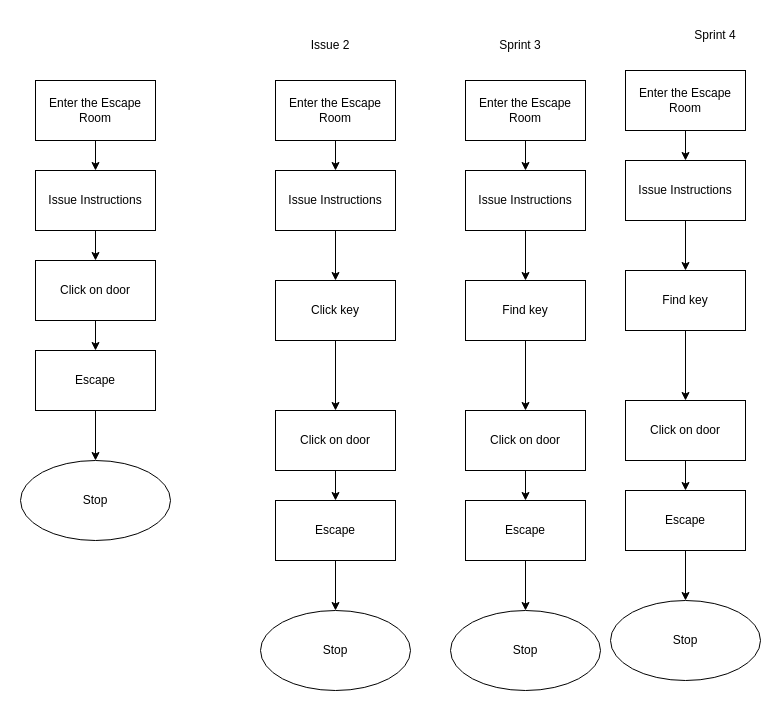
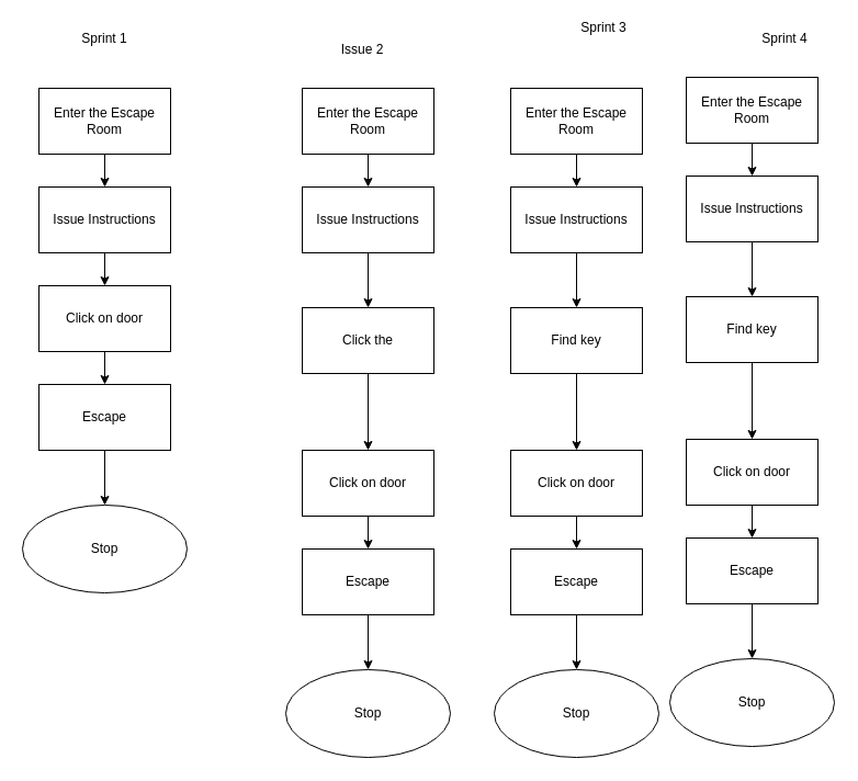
  <mxCell id="0" />
  <mxCell id="1" parent="0" />
  <mxCell id="2" value="" style="edgeStyle=none;html=1;entryX=0.5;entryY=0;entryDx=0;entryDy=0;" edge="1" parent="1" source="3" target="10"><mxGeometry relative="1" as="geometry" /></mxCell>
  <mxCell id="3" value="Enter the Escape Room" style="rounded=0;whiteSpace=wrap;html=1;" vertex="1" parent="1"><mxGeometry x="275" y="80" width="120" height="60" as="geometry" /></mxCell>
  <mxCell id="4" value="" style="edgeStyle=none;html=1;" edge="1" parent="1" source="5" target="7"><mxGeometry relative="1" as="geometry" /></mxCell>
  <mxCell id="5" value="Click on door" style="rounded=0;whiteSpace=wrap;html=1;" vertex="1" parent="1"><mxGeometry x="275" y="410" width="120" height="60" as="geometry" /></mxCell>
  <mxCell id="6" value="" style="edgeStyle=none;html=1;" edge="1" parent="1" source="7" target="8"><mxGeometry relative="1" as="geometry" /></mxCell>
  <mxCell id="7" value="Escape" style="rounded=0;whiteSpace=wrap;html=1;" vertex="1" parent="1"><mxGeometry x="275" y="500" width="120" height="60" as="geometry" /></mxCell>
  <mxCell id="8" value="Stop" style="ellipse;whiteSpace=wrap;html=1;rounded=0;" vertex="1" parent="1"><mxGeometry x="260" y="610" width="150" height="80" as="geometry" /></mxCell>
  <mxCell id="9" value="" style="edgeStyle=none;html=1;" edge="1" parent="1" source="10"><mxGeometry relative="1" as="geometry"><mxPoint x="335" y="280" as="targetPoint" /></mxGeometry></mxCell>
  <mxCell id="10" value="Issue Instructions" style="rounded=0;whiteSpace=wrap;html=1;" vertex="1" parent="1"><mxGeometry x="275" y="170" width="120" height="60" as="geometry" /></mxCell>
  <mxCell id="11" value="Issue 2" style="text;strokeColor=none;align=center;fillColor=none;html=1;verticalAlign=middle;whiteSpace=wrap;rounded=0;" vertex="1" parent="1"><mxGeometry x="300" y="30" width="60" height="30" as="geometry" /></mxCell>
  <mxCell id="12" value="" style="group" vertex="1" connectable="0" parent="1"><mxGeometry x="20" y="20" width="150" height="520" as="geometry" /></mxCell>
  <mxCell id="13" value="Enter the Escape Room" style="rounded=0;whiteSpace=wrap;html=1;" parent="12" vertex="1"><mxGeometry x="15" y="60" width="120" height="60" as="geometry" /></mxCell>
  <mxCell id="14" value="Click on door" style="rounded=0;whiteSpace=wrap;html=1;" parent="12" vertex="1"><mxGeometry x="15" y="240" width="120" height="60" as="geometry" /></mxCell>
  <mxCell id="15" value="Escape" style="rounded=0;whiteSpace=wrap;html=1;" parent="12" vertex="1"><mxGeometry x="15" y="330" width="120" height="60" as="geometry" /></mxCell>
  <mxCell id="16" value="" style="edgeStyle=none;html=1;" parent="12" source="14" target="15" edge="1"><mxGeometry relative="1" as="geometry" /></mxCell>
  <mxCell id="17" value="Stop" style="ellipse;whiteSpace=wrap;html=1;rounded=0;" parent="12" vertex="1"><mxGeometry y="440" width="150" height="80" as="geometry" /></mxCell>
  <mxCell id="18" value="" style="edgeStyle=none;html=1;" parent="12" source="15" target="17" edge="1"><mxGeometry relative="1" as="geometry" /></mxCell>
  <mxCell id="19" value="" style="edgeStyle=none;html=1;" parent="12" source="20" target="14" edge="1"><mxGeometry relative="1" as="geometry" /></mxCell>
  <mxCell id="20" value="Issue Instructions" style="rounded=0;whiteSpace=wrap;html=1;" parent="12" vertex="1"><mxGeometry x="15" y="150" width="120" height="60" as="geometry" /></mxCell>
  <mxCell id="21" value="" style="edgeStyle=none;html=1;entryX=0.5;entryY=0;entryDx=0;entryDy=0;" parent="12" source="13" target="20" edge="1"><mxGeometry relative="1" as="geometry" /></mxCell>
+ <mxCell id="22" value="Sprint 1" style="text;strokeColor=none;align=center;fillColor=none;html=1;verticalAlign=middle;whiteSpace=wrap;rounded=0;" vertex="1" parent="12"><mxGeometry x="45" width="60" height="30" as="geometry" /></mxCell>
  <mxCell id="23" value="" style="edgeStyle=none;html=1;" edge="1" parent="1" source="24" target="5"><mxGeometry relative="1" as="geometry" /></mxCell>
- <mxCell id="24" value="Click key" style="rounded=0;whiteSpace=wrap;html=1;" vertex="1" parent="1"><mxGeometry x="275" y="280" width="120" height="60" as="geometry" /></mxCell>
+ <mxCell id="24" value="Click the" style="rounded=0;whiteSpace=wrap;html=1;" vertex="1" parent="1"><mxGeometry x="275" y="280" width="120" height="60" as="geometry" /></mxCell>
  <mxCell id="25" value="" style="edgeStyle=none;html=1;entryX=0.5;entryY=0;entryDx=0;entryDy=0;" edge="1" parent="1" source="26" target="33"><mxGeometry relative="1" as="geometry" /></mxCell>
  <mxCell id="26" value="Enter the Escape Room" style="rounded=0;whiteSpace=wrap;html=1;" vertex="1" parent="1"><mxGeometry x="465" y="80" width="120" height="60" as="geometry" /></mxCell>
  <mxCell id="27" value="" style="edgeStyle=none;html=1;" edge="1" parent="1" source="28" target="30"><mxGeometry relative="1" as="geometry" /></mxCell>
  <mxCell id="28" value="Click on door" style="rounded=0;whiteSpace=wrap;html=1;" vertex="1" parent="1"><mxGeometry x="465" y="410" width="120" height="60" as="geometry" /></mxCell>
  <mxCell id="29" value="" style="edgeStyle=none;html=1;" edge="1" parent="1" source="30" target="31"><mxGeometry relative="1" as="geometry" /></mxCell>
  <mxCell id="30" value="Escape" style="rounded=0;whiteSpace=wrap;html=1;" vertex="1" parent="1"><mxGeometry x="465" y="500" width="120" height="60" as="geometry" /></mxCell>
  <mxCell id="31" value="Stop" style="ellipse;whiteSpace=wrap;html=1;rounded=0;" vertex="1" parent="1"><mxGeometry x="450" y="610" width="150" height="80" as="geometry" /></mxCell>
  <mxCell id="32" value="" style="edgeStyle=none;html=1;" edge="1" parent="1" source="33"><mxGeometry relative="1" as="geometry"><mxPoint x="525" y="280" as="targetPoint" /></mxGeometry></mxCell>
  <mxCell id="33" value="Issue Instructions" style="rounded=0;whiteSpace=wrap;html=1;" vertex="1" parent="1"><mxGeometry x="465" y="170" width="120" height="60" as="geometry" /></mxCell>
- <mxCell id="34" value="Sprint 3" style="text;strokeColor=none;align=center;fillColor=none;html=1;verticalAlign=middle;whiteSpace=wrap;rounded=0;" vertex="1" parent="1"><mxGeometry x="490" y="30" width="60" height="30" as="geometry" /></mxCell>
+ <mxCell id="34" value="Sprint 3" style="text;strokeColor=none;align=center;fillColor=none;html=1;verticalAlign=middle;whiteSpace=wrap;rounded=0;" vertex="1" parent="1"><mxGeometry x="520" y="10" width="60" height="30" as="geometry" /></mxCell>
  <mxCell id="35" value="" style="edgeStyle=none;html=1;" edge="1" parent="1" source="36" target="28"><mxGeometry relative="1" as="geometry" /></mxCell>
  <mxCell id="36" value="Find key" style="rounded=0;whiteSpace=wrap;html=1;" vertex="1" parent="1"><mxGeometry x="465" y="280" width="120" height="60" as="geometry" /></mxCell>
  <mxCell id="37" value="" style="edgeStyle=none;html=1;entryX=0.5;entryY=0;entryDx=0;entryDy=0;" edge="1" parent="1" source="38" target="45"><mxGeometry relative="1" as="geometry" /></mxCell>
  <mxCell id="38" value="Enter the Escape Room" style="rounded=0;whiteSpace=wrap;html=1;" vertex="1" parent="1"><mxGeometry x="625" y="70" width="120" height="60" as="geometry" /></mxCell>
  <mxCell id="39" value="" style="edgeStyle=none;html=1;" edge="1" parent="1" source="40" target="42"><mxGeometry relative="1" as="geometry" /></mxCell>
  <mxCell id="40" value="Click on door" style="rounded=0;whiteSpace=wrap;html=1;" vertex="1" parent="1"><mxGeometry x="625" y="400" width="120" height="60" as="geometry" /></mxCell>
  <mxCell id="41" value="" style="edgeStyle=none;html=1;" edge="1" parent="1" source="42" target="43"><mxGeometry relative="1" as="geometry" /></mxCell>
  <mxCell id="42" value="Escape" style="rounded=0;whiteSpace=wrap;html=1;" vertex="1" parent="1"><mxGeometry x="625" y="490" width="120" height="60" as="geometry" /></mxCell>
  <mxCell id="43" value="Stop" style="ellipse;whiteSpace=wrap;html=1;rounded=0;" vertex="1" parent="1"><mxGeometry x="610" y="600" width="150" height="80" as="geometry" /></mxCell>
  <mxCell id="44" value="" style="edgeStyle=none;html=1;" edge="1" parent="1" source="45"><mxGeometry relative="1" as="geometry"><mxPoint x="685" y="270" as="targetPoint" /></mxGeometry></mxCell>
  <mxCell id="45" value="Issue Instructions" style="rounded=0;whiteSpace=wrap;html=1;" vertex="1" parent="1"><mxGeometry x="625" y="160" width="120" height="60" as="geometry" /></mxCell>
  <mxCell id="46" value="Sprint 4" style="text;strokeColor=none;align=center;fillColor=none;html=1;verticalAlign=middle;whiteSpace=wrap;rounded=0;" vertex="1" parent="1"><mxGeometry x="685" y="20" width="60" height="30" as="geometry" /></mxCell>
  <mxCell id="47" value="" style="edgeStyle=none;html=1;" edge="1" parent="1" source="48" target="40"><mxGeometry relative="1" as="geometry" /></mxCell>
  <mxCell id="48" value="Find key" style="rounded=0;whiteSpace=wrap;html=1;" vertex="1" parent="1"><mxGeometry x="625" y="270" width="120" height="60" as="geometry" /></mxCell>
